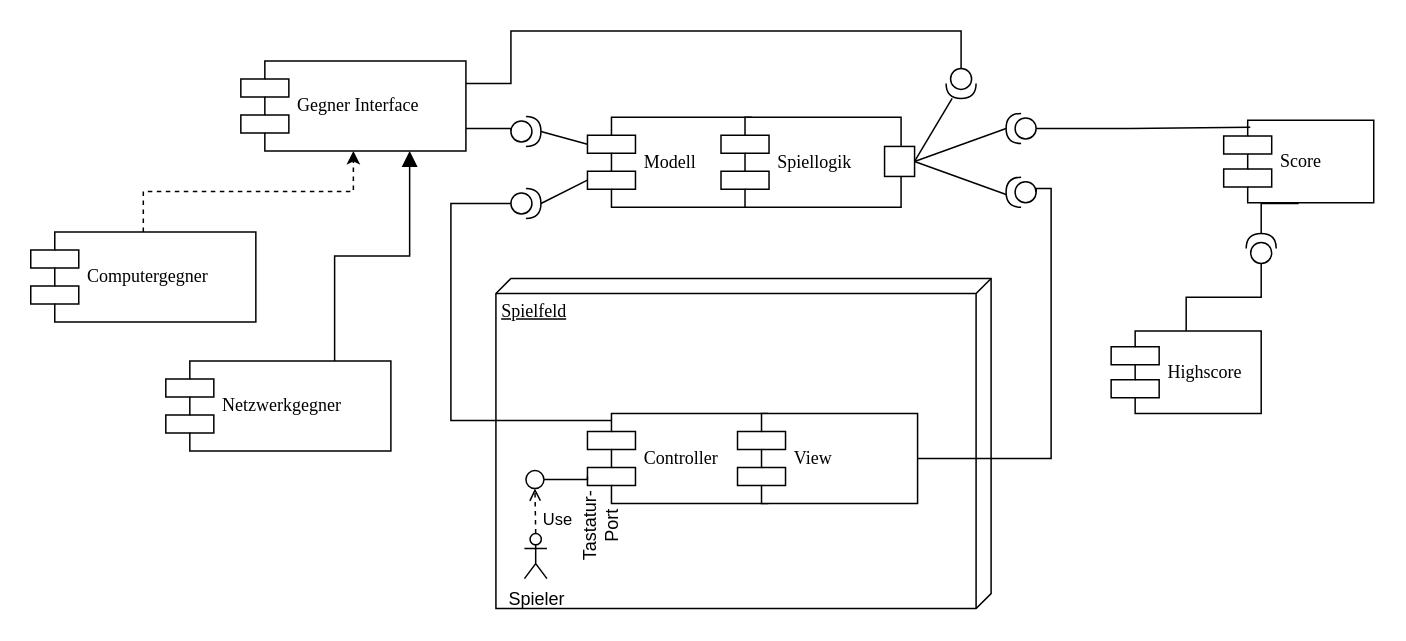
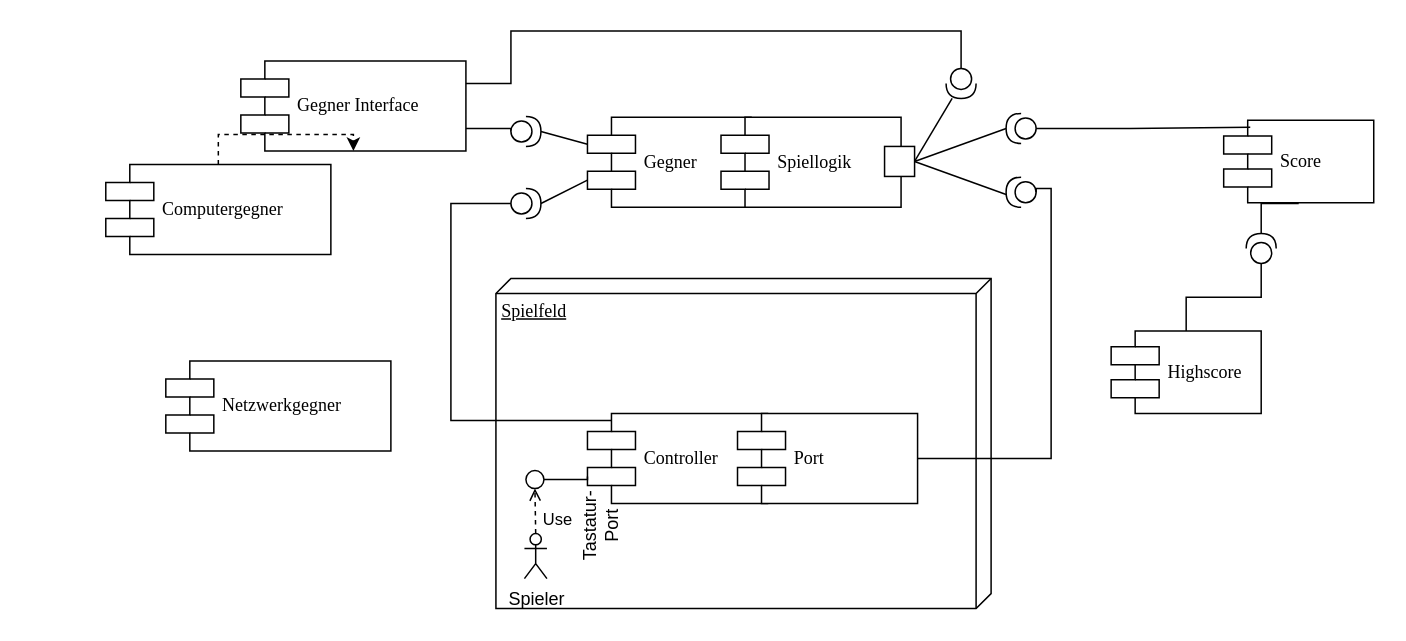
  <mxCell id="0" />
  <mxCell id="1" parent="0" />
  <mxCell id="2" value="Spielfeld" style="verticalAlign=top;align=left;spacingTop=8;spacingLeft=2;spacingRight=12;shape=cube;size=10;direction=south;fontStyle=4;html=1;rounded=0;shadow=0;comic=0;labelBackgroundColor=none;strokeWidth=1;fontFamily=Verdana;fontSize=12" parent="1" vertex="1"><mxGeometry x="330" y="185" width="330" height="220" as="geometry" /></mxCell>
  <mxCell id="3" value="Controller" style="shape=component;align=left;spacingLeft=36;rounded=0;shadow=0;comic=0;labelBackgroundColor=none;strokeWidth=1;fontFamily=Verdana;fontSize=12;html=1;" parent="1" vertex="1"><mxGeometry x="391" y="275" width="120" height="60" as="geometry" /></mxCell>
- <mxCell id="4" value="View" style="shape=component;align=left;spacingLeft=36;rounded=0;shadow=0;comic=0;labelBackgroundColor=none;strokeWidth=1;fontFamily=Verdana;fontSize=12;html=1;" parent="1" vertex="1"><mxGeometry x="491" y="275" width="120" height="60" as="geometry" /></mxCell>
+ <mxCell id="4" value="Port" style="shape=component;align=left;spacingLeft=36;rounded=0;shadow=0;comic=0;labelBackgroundColor=none;strokeWidth=1;fontFamily=Verdana;fontSize=12;html=1;" parent="1" vertex="1"><mxGeometry x="491" y="275" width="120" height="60" as="geometry" /></mxCell>
  <mxCell id="5" style="edgeStyle=orthogonalEdgeStyle;rounded=0;orthogonalLoop=1;jettySize=auto;html=1;exitX=1;exitY=0.75;exitDx=0;exitDy=0;endArrow=none;endFill=0;entryX=0;entryY=0.5;entryDx=0;entryDy=0;entryPerimeter=0;" parent="1" source="6" target="16" edge="1"><mxGeometry relative="1" as="geometry"><mxPoint x="380" y="35" as="targetPoint" /></mxGeometry></mxCell>
  <mxCell id="6" value="Gegner Interface" style="shape=component;align=left;spacingLeft=36;rounded=0;shadow=0;comic=0;labelBackgroundColor=none;strokeWidth=1;fontFamily=Verdana;fontSize=12;html=1;" parent="1" vertex="1"><mxGeometry x="160" y="40" width="150" height="60" as="geometry" /></mxCell>
  <mxCell id="7" value="" style="shape=providedRequiredInterface;html=1;verticalLabelPosition=bottom;sketch=0;rotation=0;" parent="1" vertex="1"><mxGeometry x="340" y="125" width="20" height="20" as="geometry" /></mxCell>
  <mxCell id="8" style="edgeStyle=orthogonalEdgeStyle;rounded=0;orthogonalLoop=1;jettySize=auto;html=1;exitX=1;exitY=0.5;exitDx=0;exitDy=0;exitPerimeter=0;strokeColor=#000000;endArrow=none;endFill=0;strokeWidth=1;startArrow=none;startFill=0;fillColor=#e1d5e7;entryX=1;entryY=0.5;entryDx=0;entryDy=0;" parent="1" source="35" target="27" edge="1"><mxGeometry relative="1" as="geometry"><mxPoint x="630" y="85" as="targetPoint" /><Array as="points" /></mxGeometry></mxCell>
  <mxCell id="9" value="" style="shape=providedRequiredInterface;html=1;verticalLabelPosition=bottom;sketch=0;rotation=180;" parent="1" vertex="1"><mxGeometry x="670" y="75" width="20" height="20" as="geometry" /></mxCell>
  <mxCell id="10" style="rounded=0;orthogonalLoop=1;jettySize=auto;html=1;exitX=1;exitY=0.5;exitDx=0;exitDy=0;exitPerimeter=0;endArrow=none;endFill=0;entryX=0;entryY=0.7;entryDx=0;entryDy=0;" parent="1" source="7" target="18" edge="1"><mxGeometry relative="1" as="geometry"><mxPoint x="400" y="125" as="targetPoint" /></mxGeometry></mxCell>
  <mxCell id="11" value="" style="shape=providedRequiredInterface;html=1;verticalLabelPosition=bottom;sketch=0;rotation=180;" parent="1" vertex="1"><mxGeometry x="670" y="117.5" width="20" height="20" as="geometry" /></mxCell>
  <mxCell id="12" style="rounded=0;orthogonalLoop=1;jettySize=auto;html=1;exitX=1;exitY=0.5;exitDx=0;exitDy=0;exitPerimeter=0;strokeColor=#000000;endArrow=none;endFill=0;strokeWidth=1;startArrow=none;startFill=0;fillColor=#fff2cc;entryX=1;entryY=0.5;entryDx=0;entryDy=0;" parent="1" target="35" edge="1"><mxGeometry relative="1" as="geometry"><mxPoint x="670" y="129" as="sourcePoint" /><mxPoint x="630" y="129" as="targetPoint" /></mxGeometry></mxCell>
  <mxCell id="13" style="edgeStyle=orthogonalEdgeStyle;rounded=0;orthogonalLoop=1;jettySize=auto;html=1;exitX=1;exitY=0.5;exitDx=0;exitDy=0;entryX=0;entryY=0.5;entryDx=0;entryDy=0;entryPerimeter=0;endArrow=none;endFill=0;" parent="1" source="4" target="11" edge="1"><mxGeometry relative="1" as="geometry"><Array as="points"><mxPoint x="700" y="305" /><mxPoint x="700" y="125" /><mxPoint x="690" y="125" /></Array></mxGeometry></mxCell>
  <mxCell id="14" style="edgeStyle=orthogonalEdgeStyle;rounded=0;orthogonalLoop=1;jettySize=auto;html=1;exitX=0.133;exitY=0.078;exitDx=0;exitDy=0;entryX=0;entryY=0.5;entryDx=0;entryDy=0;entryPerimeter=0;exitPerimeter=0;endArrow=none;endFill=0;" parent="1" source="3" target="7" edge="1"><mxGeometry relative="1" as="geometry"><Array as="points"><mxPoint x="300" y="280" /><mxPoint x="300" y="135" /></Array></mxGeometry></mxCell>
  <mxCell id="15" style="edgeStyle=orthogonalEdgeStyle;rounded=0;orthogonalLoop=1;jettySize=auto;html=1;entryX=0;entryY=0.5;entryDx=0;entryDy=0;entryPerimeter=0;endArrow=none;endFill=0;exitX=1;exitY=0.25;exitDx=0;exitDy=0;" parent="1" source="6" target="19" edge="1"><mxGeometry relative="1" as="geometry"><Array as="points"><mxPoint x="340" y="55" /><mxPoint x="340" y="20" /><mxPoint x="640" y="20" /></Array></mxGeometry></mxCell>
  <mxCell id="16" value="" style="shape=providedRequiredInterface;html=1;verticalLabelPosition=bottom;sketch=0;rotation=0;" parent="1" vertex="1"><mxGeometry x="340" y="77" width="20" height="20" as="geometry" /></mxCell>
  <mxCell id="17" value="Score" style="shape=component;align=left;spacingLeft=36;rounded=0;shadow=0;comic=0;labelBackgroundColor=none;strokeWidth=1;fontFamily=Verdana;fontSize=12;html=1;" parent="1" vertex="1"><mxGeometry x="815" y="79.5" width="100" height="55" as="geometry" /></mxCell>
- <mxCell id="18" value="Modell" style="shape=component;align=left;spacingLeft=36;rounded=0;shadow=0;comic=0;labelBackgroundColor=none;strokeWidth=1;fontFamily=Verdana;fontSize=12;html=1;" parent="1" vertex="1"><mxGeometry x="391" y="77.5" width="109" height="60" as="geometry" /></mxCell>
+ <mxCell id="18" value="Gegner" style="shape=component;align=left;spacingLeft=36;rounded=0;shadow=0;comic=0;labelBackgroundColor=none;strokeWidth=1;fontFamily=Verdana;fontSize=12;html=1;" parent="1" vertex="1"><mxGeometry x="391" y="77.5" width="109" height="60" as="geometry" /></mxCell>
  <mxCell id="19" value="" style="shape=providedRequiredInterface;html=1;verticalLabelPosition=bottom;sketch=0;rotation=90;" parent="1" vertex="1"><mxGeometry x="630" y="45" width="20" height="20" as="geometry" /></mxCell>
  <mxCell id="20" style="rounded=0;orthogonalLoop=1;jettySize=auto;html=1;endArrow=none;endFill=0;entryX=1;entryY=0.5;entryDx=0;entryDy=0;" parent="1" source="19" target="35" edge="1"><mxGeometry relative="1" as="geometry"><mxPoint x="430" y="65" as="targetPoint" /></mxGeometry></mxCell>
  <mxCell id="21" style="edgeStyle=orthogonalEdgeStyle;rounded=0;orthogonalLoop=1;jettySize=auto;html=1;exitX=0;exitY=0.5;exitDx=0;exitDy=0;exitPerimeter=0;entryX=0.177;entryY=0.087;entryDx=0;entryDy=0;entryPerimeter=0;endArrow=none;endFill=0;" parent="1" source="9" target="17" edge="1"><mxGeometry relative="1" as="geometry" /></mxCell>
  <mxCell id="22" value="Highscore" style="shape=component;align=left;spacingLeft=36;rounded=0;shadow=0;comic=0;labelBackgroundColor=none;strokeWidth=1;fontFamily=Verdana;fontSize=12;html=1;" parent="1" vertex="1"><mxGeometry x="740" y="220" width="100" height="55" as="geometry" /></mxCell>
  <mxCell id="23" style="edgeStyle=orthogonalEdgeStyle;rounded=0;orthogonalLoop=1;jettySize=auto;html=1;entryX=0.5;entryY=1;entryDx=0;entryDy=0;endArrow=none;endFill=0;" parent="1" source="25" target="17" edge="1"><mxGeometry relative="1" as="geometry" /></mxCell>
  <mxCell id="24" style="edgeStyle=orthogonalEdgeStyle;rounded=0;orthogonalLoop=1;jettySize=auto;html=1;exitX=0;exitY=0.5;exitDx=0;exitDy=0;exitPerimeter=0;entryX=0.5;entryY=0;entryDx=0;entryDy=0;endArrow=none;endFill=0;" parent="1" source="25" target="22" edge="1"><mxGeometry relative="1" as="geometry" /></mxCell>
  <mxCell id="25" value="" style="shape=providedRequiredInterface;html=1;verticalLabelPosition=bottom;sketch=0;rotation=270;" parent="1" vertex="1"><mxGeometry x="830" y="155" width="20" height="20" as="geometry" /></mxCell>
  <mxCell id="26" value="Netzwerkgegner" style="shape=component;align=left;spacingLeft=36;rounded=0;shadow=0;comic=0;labelBackgroundColor=none;strokeWidth=1;fontFamily=Verdana;fontSize=12;html=1;" parent="1" vertex="1"><mxGeometry x="110" y="240" width="150" height="60" as="geometry" /></mxCell>
  <mxCell id="27" value="Spiellogik" style="shape=component;align=left;spacingLeft=36;rounded=0;shadow=0;comic=0;labelBackgroundColor=none;strokeWidth=1;fontFamily=Verdana;fontSize=12;html=1;" parent="1" vertex="1"><mxGeometry x="480" y="77.5" width="120" height="60" as="geometry" /></mxCell>
  <mxCell id="28" value="Spieler" style="shape=umlActor;verticalLabelPosition=bottom;verticalAlign=top;html=1;" parent="1" vertex="1"><mxGeometry x="349" y="355" width="15" height="30" as="geometry" /></mxCell>
  <mxCell id="29" style="edgeStyle=orthogonalEdgeStyle;rounded=0;orthogonalLoop=1;jettySize=auto;html=1;exitX=1;exitY=0.5;exitDx=0;exitDy=0;entryX=0;entryY=0.7;entryDx=0;entryDy=0;endArrow=none;endFill=0;" parent="1" source="30" target="3" edge="1"><mxGeometry relative="1" as="geometry" /></mxCell>
  <mxCell id="30" value="" style="ellipse;whiteSpace=wrap;html=1;aspect=fixed;" parent="1" vertex="1"><mxGeometry x="350" y="313" width="12" height="12" as="geometry" /></mxCell>
  <mxCell id="31" value="" style="endArrow=open;dashed=1;html=1;rounded=0;entryX=0.5;entryY=1;entryDx=0;entryDy=0;exitX=0.5;exitY=0;exitDx=0;exitDy=0;exitPerimeter=0;endFill=0;" parent="1" source="28" target="30" edge="1"><mxGeometry width="50" height="50" relative="1" as="geometry"><mxPoint x="520" y="465" as="sourcePoint" /><mxPoint x="570" y="415" as="targetPoint" /></mxGeometry></mxCell>
  <mxCell id="32" value="Use" style="edgeLabel;html=1;align=center;verticalAlign=middle;resizable=0;points=[];" parent="31" vertex="1" connectable="0"><mxGeometry x="-0.423" y="-1" relative="1" as="geometry"><mxPoint x="13" as="offset" /></mxGeometry></mxCell>
  <mxCell id="33" value="Tastatur-Port" style="text;html=1;strokeColor=none;fillColor=none;align=center;verticalAlign=middle;whiteSpace=wrap;rounded=0;rotation=-90;" parent="1" vertex="1"><mxGeometry x="370" y="335" width="60" height="30" as="geometry" /></mxCell>
  <mxCell id="34" value="" style="rounded=0;orthogonalLoop=1;jettySize=auto;html=1;exitX=1;exitY=0.5;exitDx=0;exitDy=0;exitPerimeter=0;strokeColor=#000000;endArrow=none;endFill=0;strokeWidth=1;startArrow=none;startFill=0;fillColor=#e1d5e7;entryX=1;entryY=0.5;entryDx=0;entryDy=0;" parent="1" source="9" target="35" edge="1"><mxGeometry relative="1" as="geometry"><mxPoint x="690" y="75" as="sourcePoint" /><mxPoint x="600" y="108" as="targetPoint" /></mxGeometry></mxCell>
  <mxCell id="35" value="" style="rounded=0;whiteSpace=wrap;html=1;" parent="1" vertex="1"><mxGeometry x="589" y="97" width="20" height="20" as="geometry" /></mxCell>
  <mxCell id="36" style="rounded=0;orthogonalLoop=1;jettySize=auto;html=1;exitX=1;exitY=0.5;exitDx=0;exitDy=0;exitPerimeter=0;entryX=0;entryY=0.3;entryDx=0;entryDy=0;endArrow=none;endFill=0;" parent="1" source="16" target="18" edge="1"><mxGeometry relative="1" as="geometry" /></mxCell>
  <mxCell id="37" style="edgeStyle=orthogonalEdgeStyle;rounded=0;orthogonalLoop=1;jettySize=auto;html=1;entryX=0.5;entryY=1;entryDx=0;entryDy=0;dashed=1;" edge="1" parent="1" source="38" target="6"><mxGeometry relative="1" as="geometry" /></mxCell>
- <mxCell id="38" value="Computergegner" style="shape=component;align=left;spacingLeft=36;rounded=0;shadow=0;comic=0;labelBackgroundColor=none;strokeWidth=1;fontFamily=Verdana;fontSize=12;html=1;" parent="1" vertex="1"><mxGeometry x="20" y="154" width="150" height="60" as="geometry" /></mxCell>
- <mxCell id="39" style="edgeStyle=orthogonalEdgeStyle;rounded=0;orthogonalLoop=1;jettySize=auto;html=1;entryX=0.75;entryY=0;entryDx=0;entryDy=0;endArrow=none;endFill=0;exitX=0.75;exitY=1;exitDx=0;exitDy=0;startArrow=block;startFill=1;strokeWidth=1;endSize=8;startSize=8;" parent="1" source="6" target="26" edge="1"><mxGeometry relative="1" as="geometry" /></mxCell>
+ <mxCell id="38" value="Computergegner" style="shape=component;align=left;spacingLeft=36;rounded=0;shadow=0;comic=0;labelBackgroundColor=none;strokeWidth=1;fontFamily=Verdana;fontSize=12;html=1;" parent="1" vertex="1"><mxGeometry x="70" y="109" width="150" height="60" as="geometry" /></mxCell>
